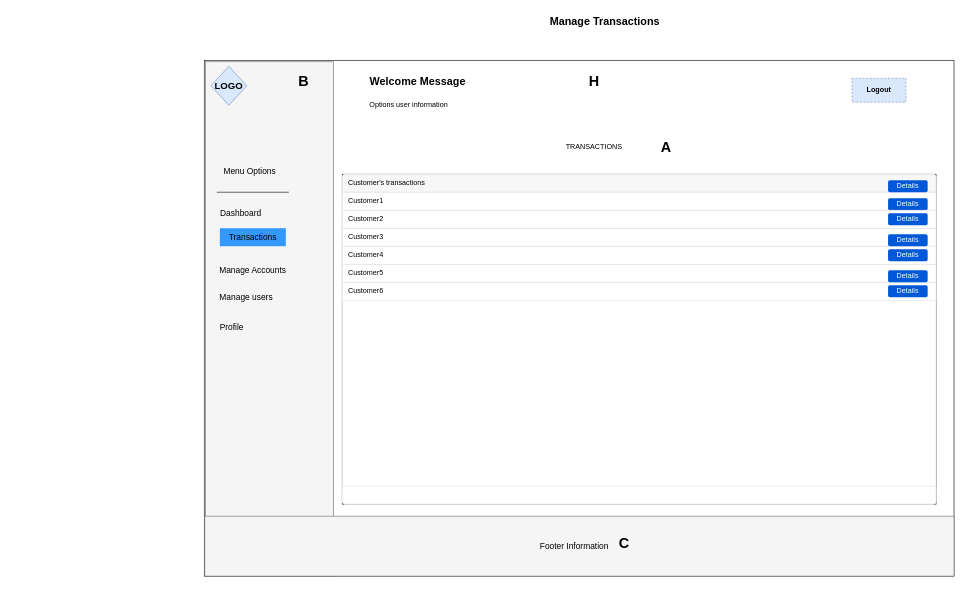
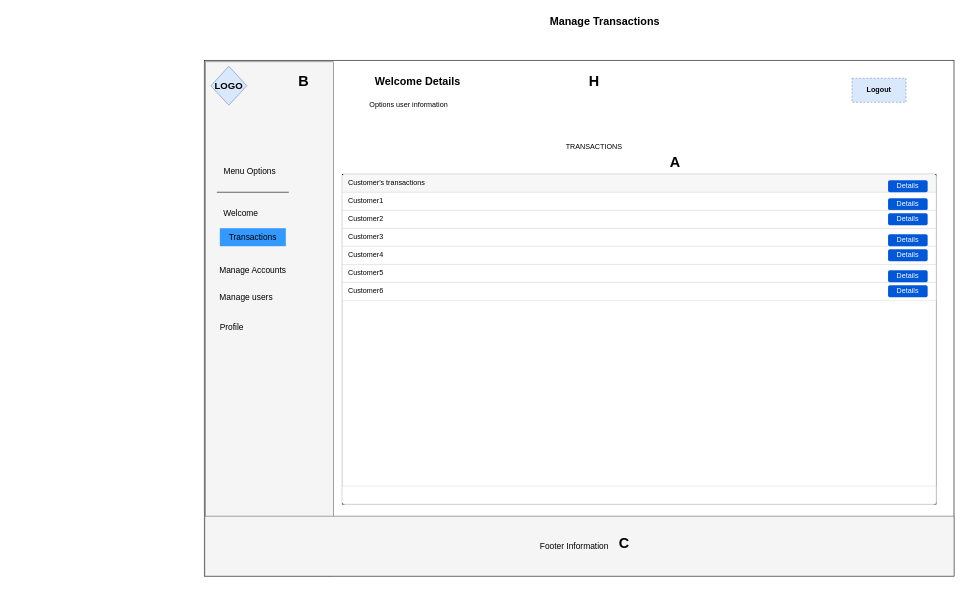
  <mxCell id="0" />
  <mxCell id="1" parent="0" />
  <mxCell id="2" value="" style="rounded=0;whiteSpace=wrap;html=1;" parent="1" vertex="1"><mxGeometry x="339.93" y="100" width="1250" height="860" as="geometry" /></mxCell>
  <mxCell id="3" value="" style="rounded=0;whiteSpace=wrap;html=1;fillColor=#f5f5f5;fontColor=#333333;strokeColor=#666666;rotation=-270;" parent="1" vertex="1"><mxGeometry x="20" y="424.69" width="857.5" height="213.13" as="geometry" /></mxCell>
  <mxCell id="4" value="&lt;font size=&quot;3&quot;&gt;&lt;b&gt;LOGO&lt;/b&gt;&lt;/font&gt;" style="rhombus;whiteSpace=wrap;html=1;fillColor=#dae8fc;strokeColor=#6c8ebf;" parent="1" vertex="1"><mxGeometry x="350.93" y="110" width="60" height="65" as="geometry" /></mxCell>
  <mxCell id="5" value="&lt;b&gt;Logout&lt;/b&gt;" style="rounded=0;whiteSpace=wrap;html=1;fillColor=#dae8fc;strokeColor=#6c8ebf;dashed=1;" parent="1" vertex="1"><mxGeometry x="1419.93" y="130" width="90" height="40" as="geometry" /></mxCell>
  <mxCell id="6" value="" style="rounded=0;whiteSpace=wrap;html=1;fillColor=#f5f5f5;fontColor=#f5f5f5;strokeColor=#666666;" parent="1" vertex="1"><mxGeometry x="340.93" y="860" width="1249" height="100" as="geometry" /></mxCell>
  <mxCell id="7" value="&lt;font style=&quot;font-size: 14px;&quot;&gt;Footer Information&lt;/font&gt;" style="text;html=1;align=center;verticalAlign=middle;whiteSpace=wrap;rounded=0;" parent="1" vertex="1"><mxGeometry x="893.93" y="895" width="126" height="30" as="geometry" /></mxCell>
  <mxCell id="8" value="" style="rounded=0;whiteSpace=wrap;html=1;" parent="1" vertex="1"><mxGeometry x="570" y="290" width="990" height="550" as="geometry" /></mxCell>
- <mxCell id="9" value="&lt;b&gt;&lt;font style=&quot;font-size: 18px;&quot;&gt;Welcome Message&lt;/font&gt;&lt;/b&gt;" style="text;html=1;align=center;verticalAlign=middle;whiteSpace=wrap;rounded=0;" parent="1" vertex="1"><mxGeometry x="580.93" y="120" width="230" height="30" as="geometry" /></mxCell>
+ <mxCell id="9" value="&lt;b&gt;&lt;font style=&quot;font-size: 18px;&quot;&gt;Welcome Details&lt;/font&gt;&lt;/b&gt;" style="text;html=1;align=center;verticalAlign=middle;whiteSpace=wrap;rounded=0;" parent="1" vertex="1"><mxGeometry x="580.93" y="120" width="230" height="30" as="geometry" /></mxCell>
  <mxCell id="10" value="Options user information" style="text;html=1;align=center;verticalAlign=middle;whiteSpace=wrap;rounded=0;" parent="1" vertex="1"><mxGeometry x="600.93" y="160" width="160" height="30" as="geometry" /></mxCell>
  <mxCell id="11" value="&lt;font style=&quot;font-size: 14px;&quot;&gt;Menu Options&lt;/font&gt;" style="text;html=1;align=center;verticalAlign=middle;whiteSpace=wrap;rounded=0;" parent="1" vertex="1"><mxGeometry x="360.93" y="270" width="110" height="30" as="geometry" /></mxCell>
- <mxCell id="12" value="&lt;font style=&quot;font-size: 14px;&quot;&gt;Dashboard&lt;/font&gt;" style="text;html=1;align=center;verticalAlign=middle;whiteSpace=wrap;rounded=0;" parent="1" vertex="1"><mxGeometry x="345.93" y="340" width="110" height="30" as="geometry" /></mxCell>
+ <mxCell id="12" value="&lt;font style=&quot;font-size: 14px;&quot;&gt;Welcome&lt;/font&gt;" style="text;html=1;align=center;verticalAlign=middle;whiteSpace=wrap;rounded=0;" parent="1" vertex="1"><mxGeometry x="345.93" y="340" width="110" height="30" as="geometry" /></mxCell>
  <mxCell id="13" value="&lt;font style=&quot;font-size: 14px;&quot;&gt;Transactions&lt;/font&gt;" style="text;html=1;align=center;verticalAlign=middle;whiteSpace=wrap;rounded=0;fillColor=#3399FF;" parent="1" vertex="1"><mxGeometry x="365.93" y="380" width="110" height="30" as="geometry" /></mxCell>
  <mxCell id="14" value="&lt;font style=&quot;font-size: 14px;&quot;&gt;Manage Accounts&lt;/font&gt;" style="text;html=1;align=center;verticalAlign=middle;whiteSpace=wrap;rounded=0;" parent="1" vertex="1"><mxGeometry x="350.93" y="434.69" width="140" height="30" as="geometry" /></mxCell>
  <mxCell id="15" value="&lt;font style=&quot;font-size: 14px;&quot;&gt;Manage users&lt;/font&gt;" style="text;html=1;align=center;verticalAlign=middle;whiteSpace=wrap;rounded=0;" parent="1" vertex="1"><mxGeometry x="354.93" y="480" width="110" height="30" as="geometry" /></mxCell>
  <mxCell id="16" value="&lt;font style=&quot;font-size: 14px;&quot;&gt;Profile&lt;/font&gt;" style="text;html=1;align=center;verticalAlign=middle;whiteSpace=wrap;rounded=0;" parent="1" vertex="1"><mxGeometry x="330.86" y="530" width="110" height="30" as="geometry" /></mxCell>
  <mxCell id="17" style="edgeStyle=orthogonalEdgeStyle;rounded=0;orthogonalLoop=1;jettySize=auto;html=1;exitX=0.5;exitY=1;exitDx=0;exitDy=0;" parent="1" source="16" target="16" edge="1"><mxGeometry relative="1" as="geometry" /></mxCell>
  <mxCell id="18" value="" style="endArrow=none;html=1;rounded=0;" parent="1" edge="1"><mxGeometry width="50" height="50" relative="1" as="geometry"><mxPoint x="480.93" y="320" as="sourcePoint" /><mxPoint x="360.93" y="320" as="targetPoint" /></mxGeometry></mxCell>
  <mxCell id="19" value="TRANSACTIONS" style="text;html=1;align=center;verticalAlign=middle;whiteSpace=wrap;rounded=0;" parent="1" vertex="1"><mxGeometry x="959.93" y="230" width="60" height="30" as="geometry" /></mxCell>
  <mxCell id="20" value="" style="html=1;shadow=0;dashed=0;shape=mxgraph.bootstrap.rrect;rSize=5;strokeColor=#DFDFDF;html=1;whiteSpace=wrap;fillColor=#FFFFFF;fontColor=#000000;" parent="1" vertex="1"><mxGeometry x="570" y="290" width="990" height="550" as="geometry" /></mxCell>
  <mxCell id="21" value="Customer's transactions" style="html=1;shadow=0;dashed=0;shape=mxgraph.bootstrap.topButton;strokeColor=inherit;fillColor=#F7F7F7;rSize=5;perimeter=none;whiteSpace=wrap;resizeWidth=1;align=left;spacing=10;" parent="20" vertex="1"><mxGeometry width="990" height="30" relative="1" as="geometry" /></mxCell>
  <mxCell id="22" value="Customer1" style="strokeColor=inherit;fillColor=inherit;gradientColor=inherit;fontColor=inherit;html=1;shadow=0;dashed=0;perimeter=none;whiteSpace=wrap;resizeWidth=1;align=left;spacing=10;" parent="20" vertex="1"><mxGeometry width="990" height="30" relative="1" as="geometry"><mxPoint y="30" as="offset" /></mxGeometry></mxCell>
  <mxCell id="23" value="Customer3" style="strokeColor=inherit;fillColor=inherit;gradientColor=inherit;fontColor=inherit;html=1;shadow=0;dashed=0;perimeter=none;whiteSpace=wrap;resizeWidth=1;align=left;spacing=10;" parent="20" vertex="1"><mxGeometry width="990" height="30" relative="1" as="geometry"><mxPoint y="90" as="offset" /></mxGeometry></mxCell>
  <mxCell id="24" value="" style="strokeColor=inherit;fillColor=inherit;gradientColor=inherit;fontColor=inherit;html=1;shadow=0;dashed=0;shape=mxgraph.bootstrap.bottomButton;rSize=5;perimeter=none;whiteSpace=wrap;resizeWidth=1;resizeHeight=0;align=left;spacing=10;" parent="20" vertex="1"><mxGeometry y="1" width="990" height="30" relative="1" as="geometry"><mxPoint y="-30" as="offset" /></mxGeometry></mxCell>
  <mxCell id="25" value="Details" style="rounded=1;fillColor=#0057D8;strokeColor=none;html=1;whiteSpace=wrap;fontColor=#ffffff;align=center;verticalAlign=middle;fontStyle=0;fontSize=12;sketch=0;" parent="20" vertex="1"><mxGeometry x="910" y="10" width="66" height="20" as="geometry" /></mxCell>
  <mxCell id="26" value="Details" style="rounded=1;fillColor=#0057D8;strokeColor=none;html=1;whiteSpace=wrap;fontColor=#ffffff;align=center;verticalAlign=middle;fontStyle=0;fontSize=12;sketch=0;" parent="20" vertex="1"><mxGeometry x="910" y="40" width="66" height="20" as="geometry" /></mxCell>
  <mxCell id="27" value="Customer6" style="strokeColor=inherit;fillColor=inherit;gradientColor=inherit;fontColor=inherit;html=1;shadow=0;dashed=0;perimeter=none;whiteSpace=wrap;resizeWidth=1;align=left;spacing=10;" parent="20" vertex="1"><mxGeometry y="180" width="990" height="30" as="geometry" /></mxCell>
  <mxCell id="28" value="Customer5" style="strokeColor=inherit;fillColor=inherit;gradientColor=inherit;fontColor=inherit;html=1;shadow=0;dashed=0;perimeter=none;whiteSpace=wrap;resizeWidth=1;align=left;spacing=10;" parent="20" vertex="1"><mxGeometry y="150" width="990" height="30" as="geometry" /></mxCell>
  <mxCell id="29" value="Customer4" style="strokeColor=inherit;fillColor=inherit;gradientColor=inherit;fontColor=inherit;html=1;shadow=0;dashed=0;perimeter=none;whiteSpace=wrap;resizeWidth=1;align=left;spacing=10;" parent="20" vertex="1"><mxGeometry y="120" width="990" height="30" as="geometry" /></mxCell>
  <mxCell id="30" value="Customer2" style="strokeColor=inherit;fillColor=inherit;gradientColor=inherit;fontColor=inherit;html=1;shadow=0;dashed=0;perimeter=none;whiteSpace=wrap;resizeWidth=1;align=left;spacing=10;" parent="20" vertex="1"><mxGeometry y="60" width="990" height="30" as="geometry" /></mxCell>
  <mxCell id="31" value="Details" style="rounded=1;fillColor=#0057D8;strokeColor=none;html=1;whiteSpace=wrap;fontColor=#ffffff;align=center;verticalAlign=middle;fontStyle=0;fontSize=12;sketch=0;" parent="20" vertex="1"><mxGeometry x="910" y="65" width="66" height="20" as="geometry" /></mxCell>
  <mxCell id="32" value="Details" style="rounded=1;fillColor=#0057D8;strokeColor=none;html=1;whiteSpace=wrap;fontColor=#ffffff;align=center;verticalAlign=middle;fontStyle=0;fontSize=12;sketch=0;" parent="20" vertex="1"><mxGeometry x="910" y="185" width="66" height="20" as="geometry" /></mxCell>
  <mxCell id="33" value="Details" style="rounded=1;fillColor=#0057D8;strokeColor=none;html=1;whiteSpace=wrap;fontColor=#ffffff;align=center;verticalAlign=middle;fontStyle=0;fontSize=12;sketch=0;" parent="20" vertex="1"><mxGeometry x="910" y="160" width="66" height="20" as="geometry" /></mxCell>
  <mxCell id="34" value="Details" style="rounded=1;fillColor=#0057D8;strokeColor=none;html=1;whiteSpace=wrap;fontColor=#ffffff;align=center;verticalAlign=middle;fontStyle=0;fontSize=12;sketch=0;" parent="20" vertex="1"><mxGeometry x="910" y="125" width="66" height="20" as="geometry" /></mxCell>
  <mxCell id="35" value="Details" style="rounded=1;fillColor=#0057D8;strokeColor=none;html=1;whiteSpace=wrap;fontColor=#ffffff;align=center;verticalAlign=middle;fontStyle=0;fontSize=12;sketch=0;" parent="20" vertex="1"><mxGeometry x="910" y="100" width="66" height="20" as="geometry" /></mxCell>
  <mxCell id="36" value="&lt;font style=&quot;font-size: 18px;&quot;&gt;&lt;b&gt;Manage Transactions&lt;/b&gt;&lt;/font&gt;" style="text;html=1;align=center;verticalAlign=middle;whiteSpace=wrap;rounded=0;" parent="1" vertex="1"><mxGeometry x="913.93" y="20" width="188" height="30" as="geometry" /></mxCell>
- <mxCell id="37" value="&lt;h1 style=&quot;margin-top: 0px;&quot;&gt;A&lt;/h1&gt;" style="text;html=1;whiteSpace=wrap;overflow=hidden;rounded=0;align=center;" parent="1" vertex="1"><mxGeometry x="1094.93" y="225" width="30" height="40" as="geometry" /></mxCell>
+ <mxCell id="37" value="&lt;h1 style=&quot;margin-top: 0px;&quot;&gt;A&lt;/h1&gt;" style="text;html=1;whiteSpace=wrap;overflow=hidden;rounded=0;align=center;" parent="1" vertex="1"><mxGeometry x="1109.93" y="250" width="30" height="40" as="geometry" /></mxCell>
  <mxCell id="38" value="&lt;h1 style=&quot;margin-top: 0px;&quot;&gt;B&lt;/h1&gt;" style="text;html=1;whiteSpace=wrap;overflow=hidden;rounded=0;align=center;" parent="1" vertex="1"><mxGeometry x="490.93" y="115" width="30" height="40" as="geometry" /></mxCell>
  <mxCell id="39" value="&lt;h1 style=&quot;margin-top: 0px;&quot;&gt;H&lt;/h1&gt;" style="text;html=1;whiteSpace=wrap;overflow=hidden;rounded=0;align=center;" parent="1" vertex="1"><mxGeometry x="974.86" y="115" width="30" height="40" as="geometry" /></mxCell>
  <mxCell id="40" value="&lt;h1 style=&quot;margin-top: 0px;&quot;&gt;C&lt;/h1&gt;" style="text;html=1;whiteSpace=wrap;overflow=hidden;rounded=0;align=center;" parent="1" vertex="1"><mxGeometry x="1024.93" y="885" width="30" height="40" as="geometry" /></mxCell>
